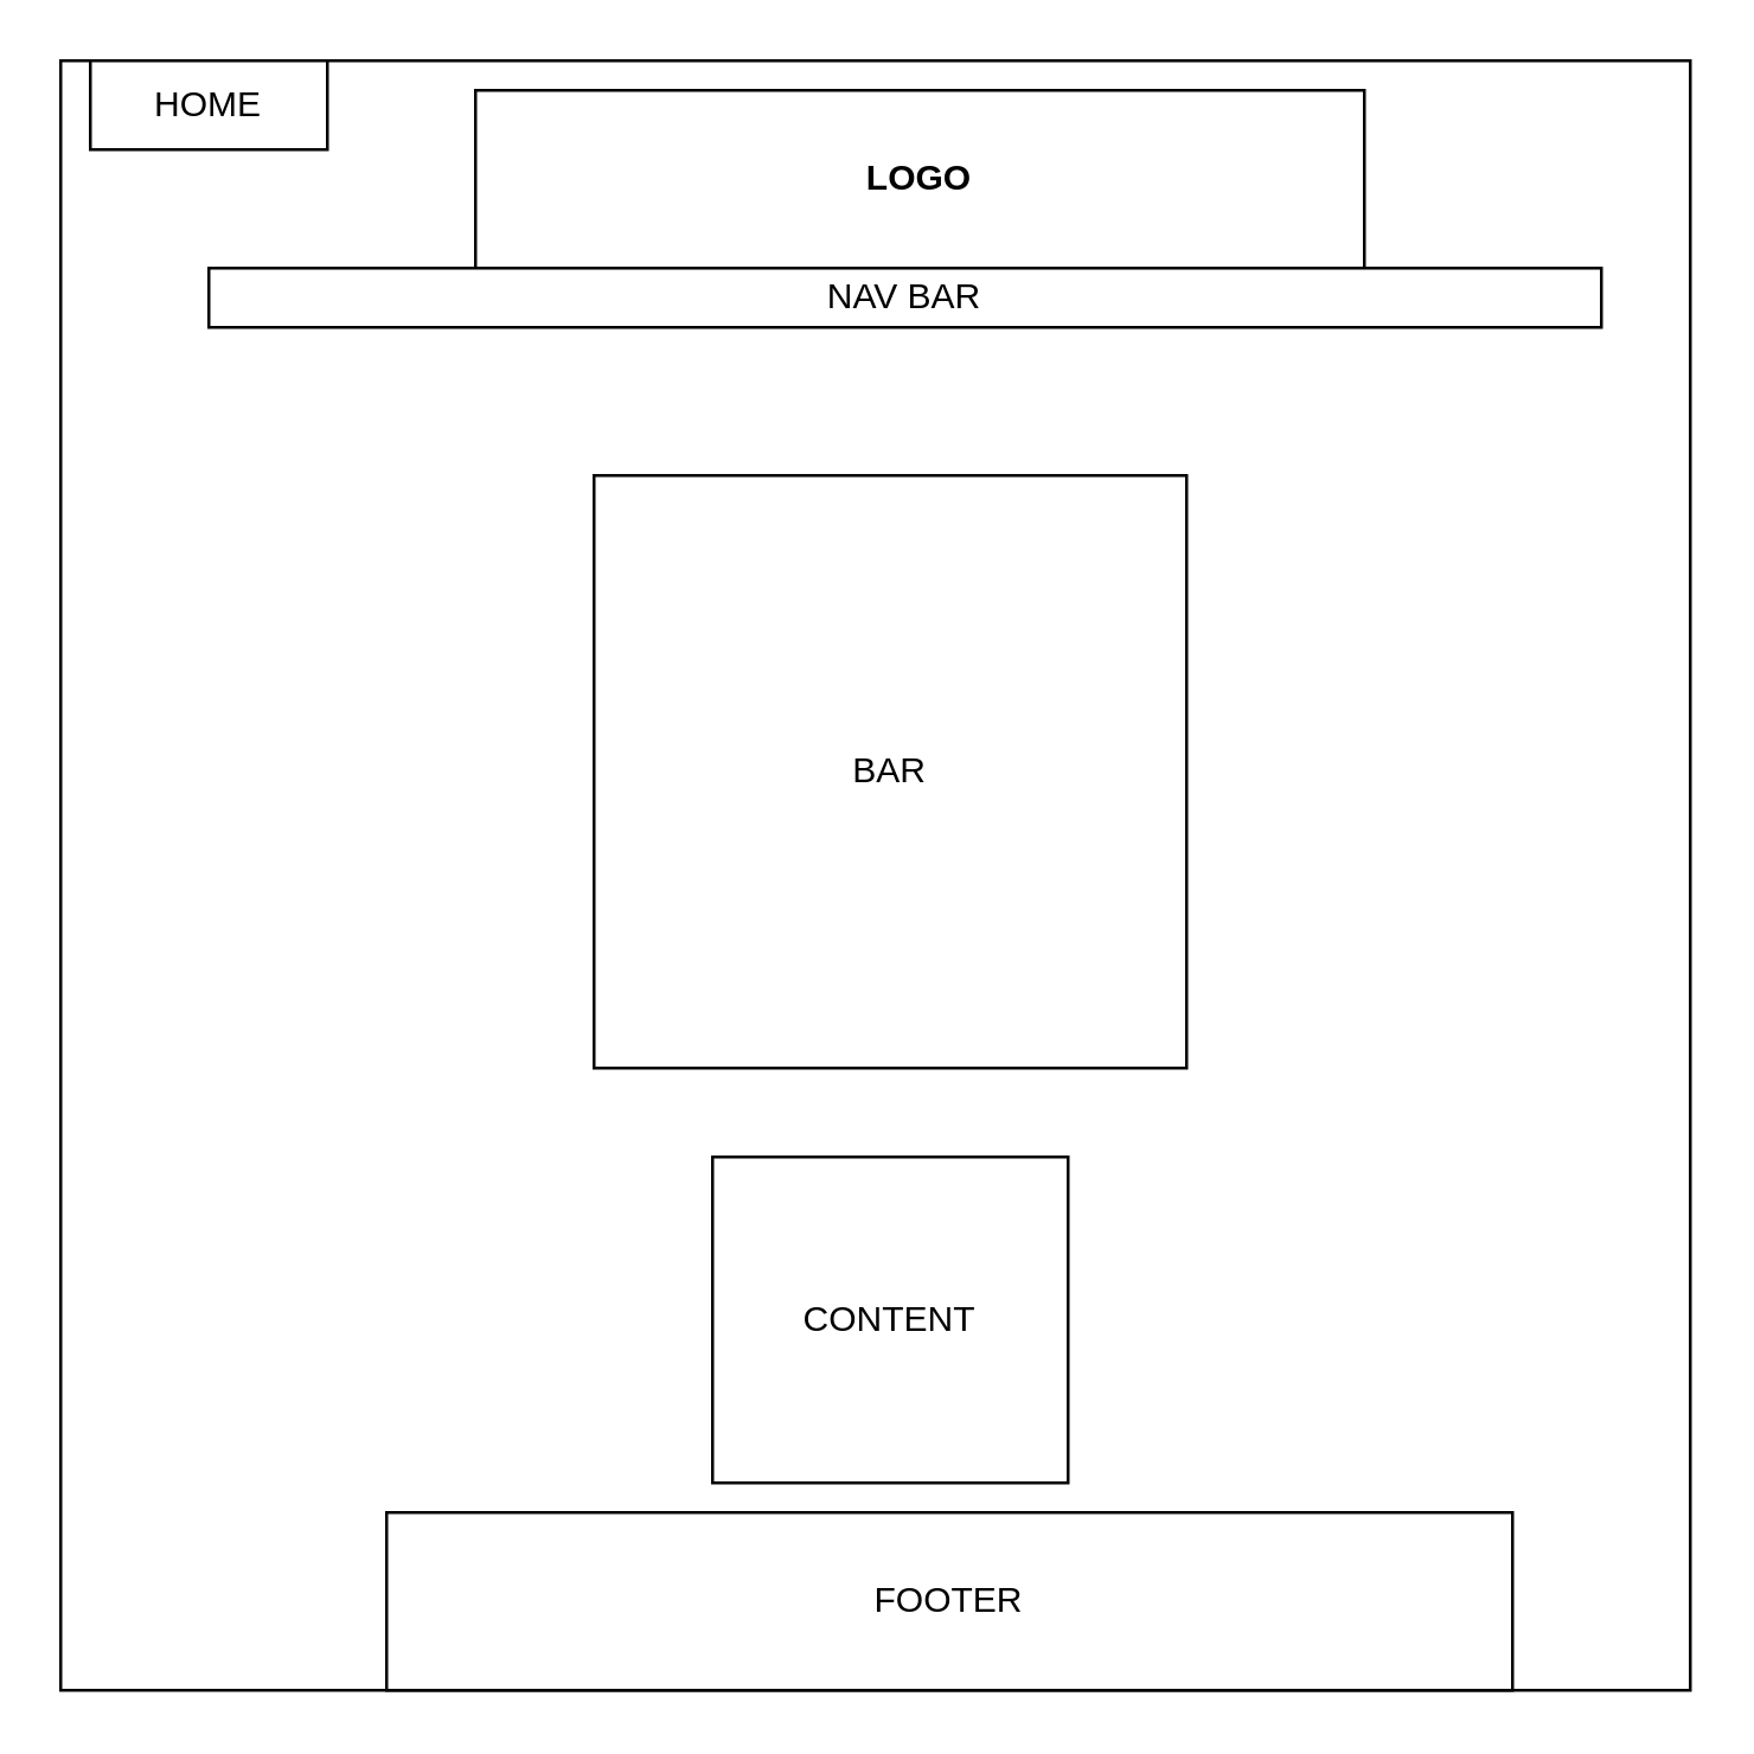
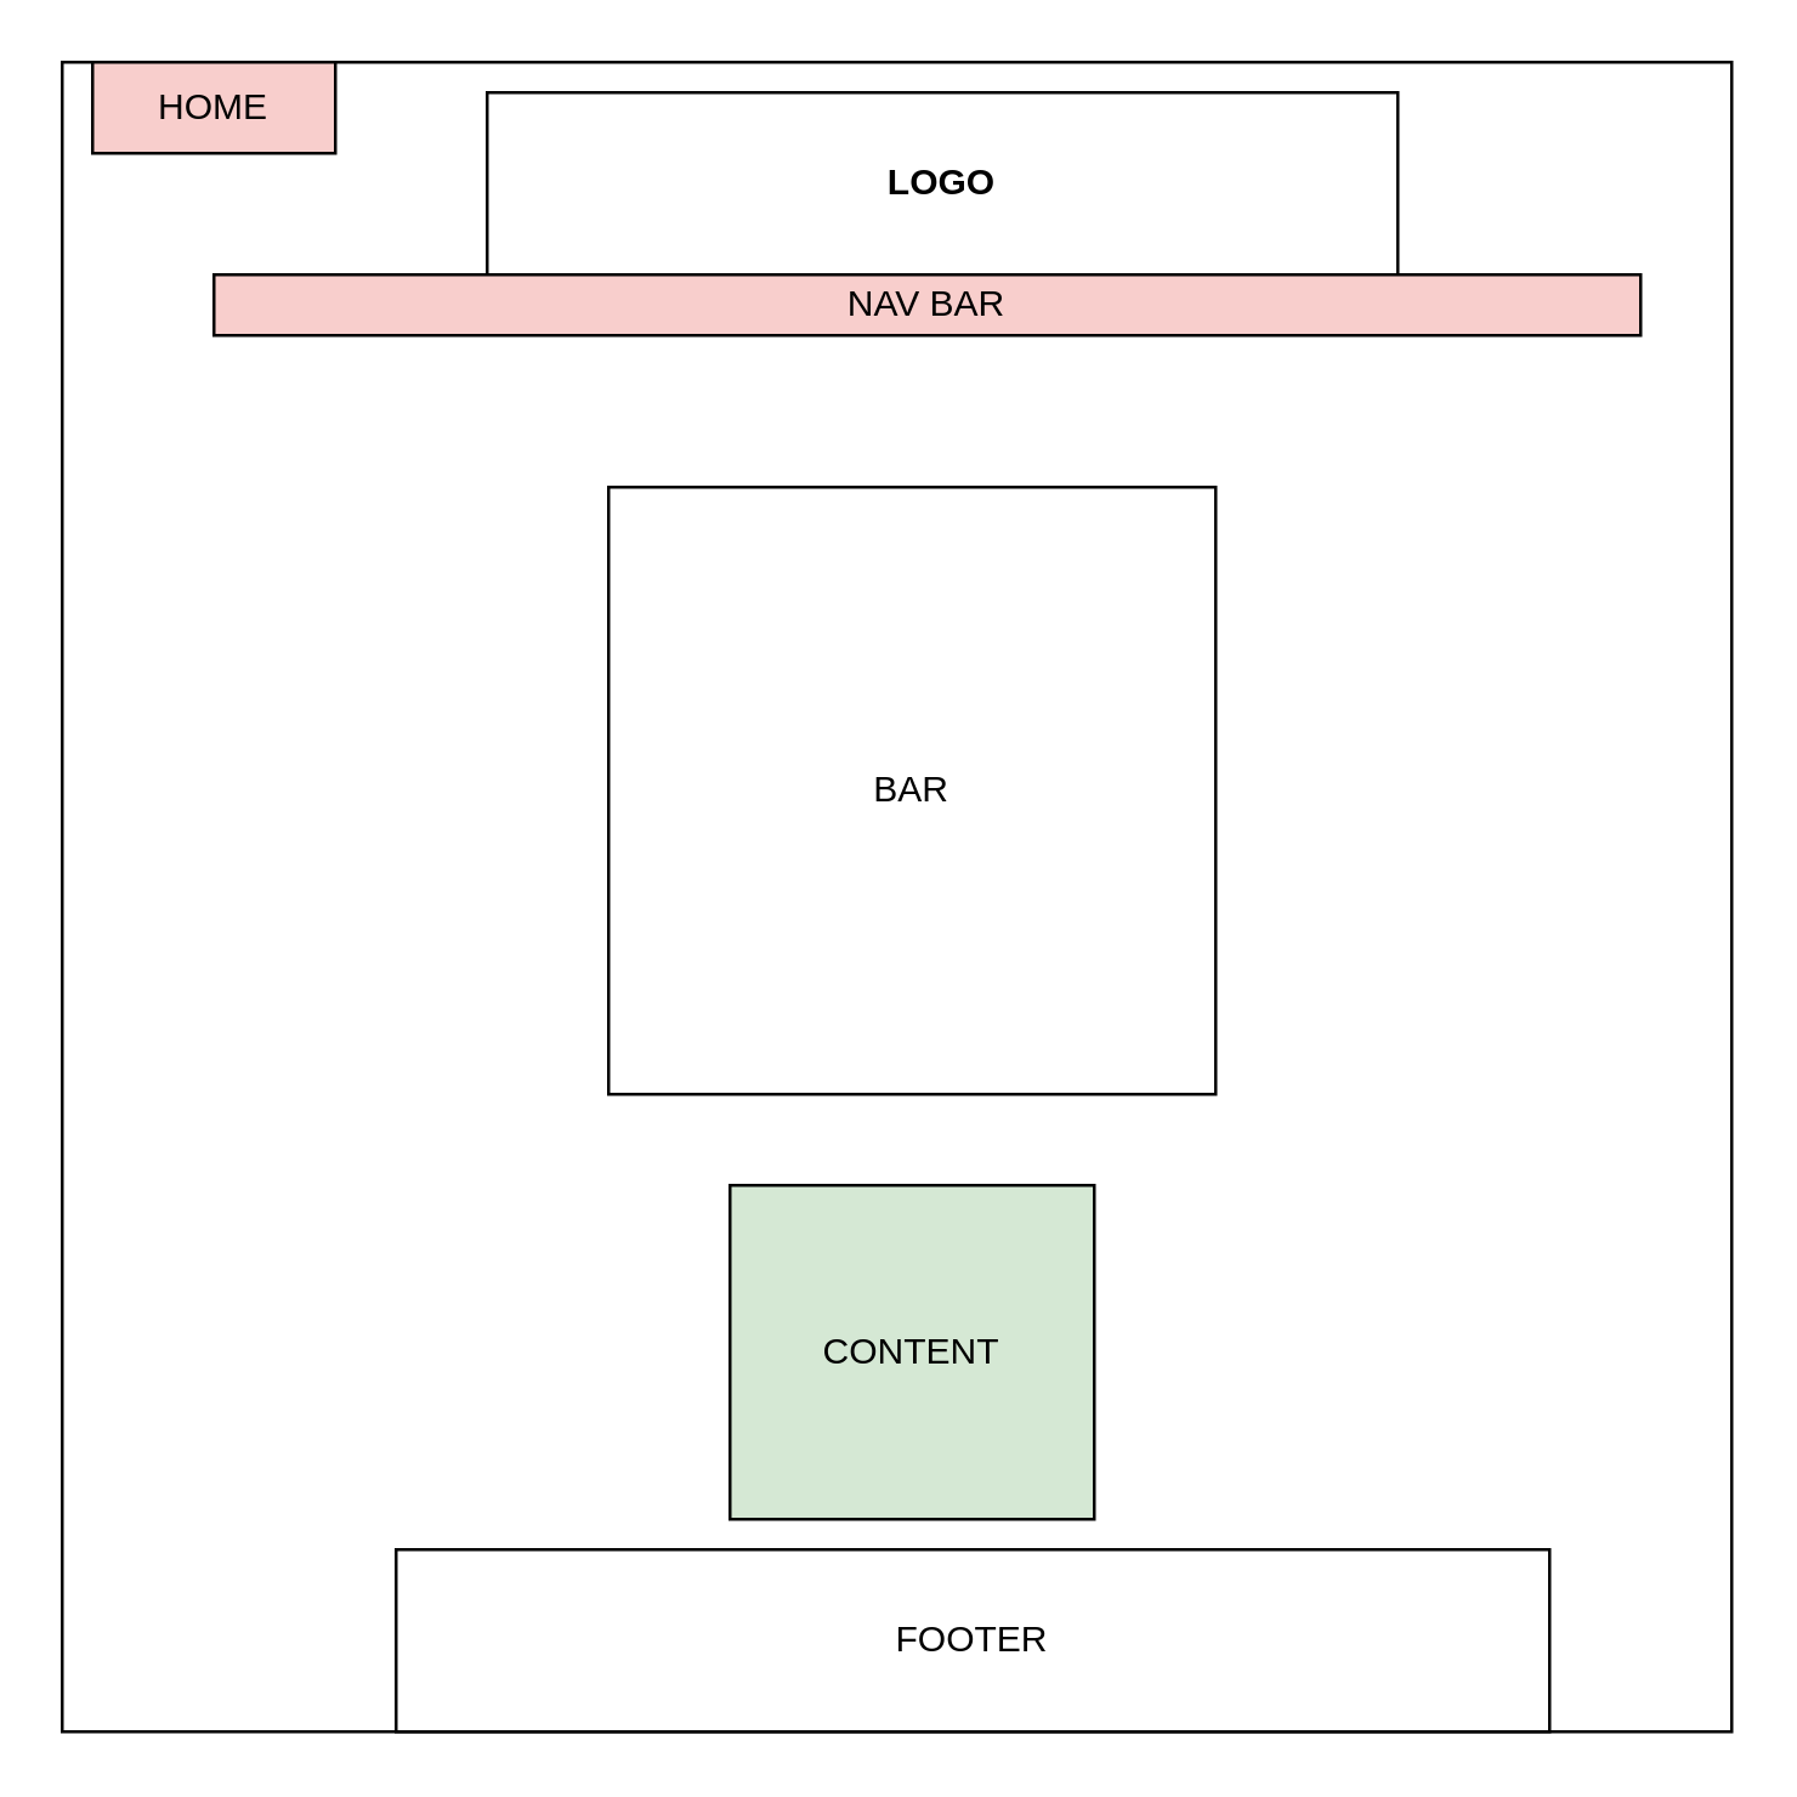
  <mxCell id="0" />
  <mxCell id="1" parent="0" />
  <mxCell id="2" value="" style="whiteSpace=wrap;html=1;aspect=fixed;" vertex="1" parent="1"><mxGeometry x="20" y="20" width="550" height="550" as="geometry" /></mxCell>
  <mxCell id="3" value="LOGO" style="rounded=0;whiteSpace=wrap;html=1;fontStyle=1" vertex="1" parent="1"><mxGeometry x="160" y="30" width="300" height="60" as="geometry" /></mxCell>
- <mxCell id="4" value="NAV BAR" style="rounded=0;whiteSpace=wrap;html=1;" vertex="1" parent="1"><mxGeometry x="70" y="90" width="470" height="20" as="geometry" /></mxCell>
+ <mxCell id="4" value="NAV BAR" style="rounded=0;whiteSpace=wrap;html=1;fillColor=#f8cecc;" vertex="1" parent="1"><mxGeometry x="70" y="90" width="470" height="20" as="geometry" /></mxCell>
  <mxCell id="5" value="BAR" style="whiteSpace=wrap;html=1;aspect=fixed;" vertex="1" parent="1"><mxGeometry x="200" y="160" width="200" height="200" as="geometry" /></mxCell>
- <mxCell id="6" value="CONTENT" style="rounded=0;whiteSpace=wrap;html=1;" vertex="1" parent="1"><mxGeometry x="240" y="390" width="120" height="110" as="geometry" /></mxCell>
+ <mxCell id="6" value="CONTENT" style="rounded=0;whiteSpace=wrap;html=1;fillColor=#d5e8d4;" vertex="1" parent="1"><mxGeometry x="240" y="390" width="120" height="110" as="geometry" /></mxCell>
  <mxCell id="7" value="FOOTER" style="rounded=0;whiteSpace=wrap;html=1;" vertex="1" parent="1"><mxGeometry x="130" y="510" width="380" height="60" as="geometry" /></mxCell>
- <mxCell id="8" value="HOME" style="rounded=0;whiteSpace=wrap;html=1;" vertex="1" parent="1"><mxGeometry x="30" y="20" width="80" height="30" as="geometry" /></mxCell>
+ <mxCell id="8" value="HOME" style="rounded=0;whiteSpace=wrap;html=1;fillColor=#f8cecc;" vertex="1" parent="1"><mxGeometry x="30" y="20" width="80" height="30" as="geometry" /></mxCell>
